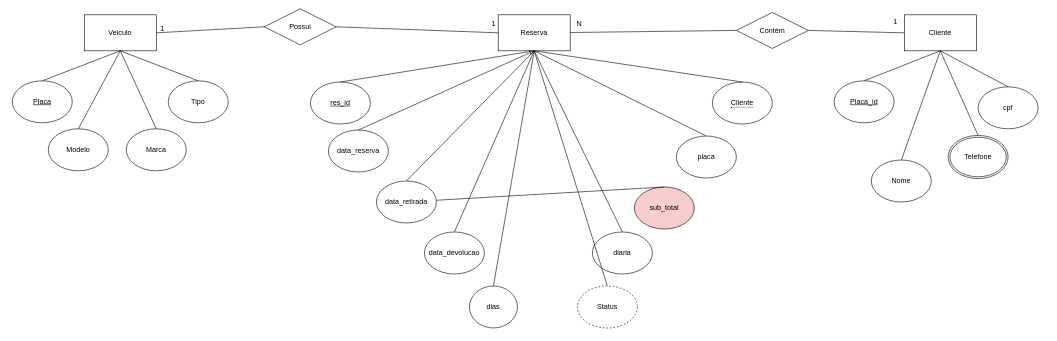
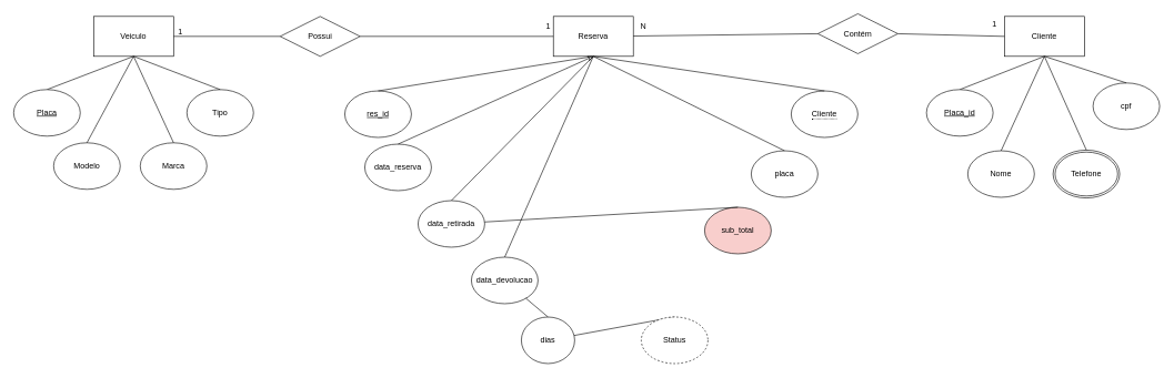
  <mxCell id="0" />
  <mxCell id="1" parent="0" />
  <mxCell id="2" value="Veiculo" style="rounded=0;whiteSpace=wrap;html=1;" vertex="1" parent="1"><mxGeometry x="140" y="24" width="120" height="60" as="geometry" /></mxCell>
  <mxCell id="3" style="rounded=0;orthogonalLoop=1;jettySize=auto;html=1;entryX=0.5;entryY=1;entryDx=0;entryDy=0;endArrow=none;endFill=0;exitX=0.5;exitY=0;exitDx=0;exitDy=0;" edge="1" parent="1" source="4" target="2"><mxGeometry relative="1" as="geometry" /></mxCell>
  <mxCell id="4" value="Placa" style="ellipse;whiteSpace=wrap;html=1;align=center;fontStyle=4;" vertex="1" parent="1"><mxGeometry x="20" y="134" width="100" height="70" as="geometry" /></mxCell>
  <mxCell id="5" value="Modelo" style="ellipse;whiteSpace=wrap;html=1;" vertex="1" parent="1"><mxGeometry x="80" y="214" width="100" height="70" as="geometry" /></mxCell>
  <mxCell id="6" value="Marca" style="ellipse;whiteSpace=wrap;html=1;" vertex="1" parent="1"><mxGeometry x="210" y="214" width="100" height="70" as="geometry" /></mxCell>
  <mxCell id="7" value="Tipo" style="ellipse;whiteSpace=wrap;html=1;" vertex="1" parent="1"><mxGeometry x="280" y="134" width="100" height="70" as="geometry" /></mxCell>
  <mxCell id="8" style="rounded=0;orthogonalLoop=1;jettySize=auto;html=1;endArrow=none;endFill=0;exitX=0.5;exitY=0;exitDx=0;exitDy=0;entryX=0.5;entryY=1;entryDx=0;entryDy=0;" edge="1" parent="1" source="5" target="2"><mxGeometry relative="1" as="geometry"><mxPoint x="80" y="154" as="sourcePoint" /><mxPoint x="200" y="94" as="targetPoint" /></mxGeometry></mxCell>
  <mxCell id="9" style="rounded=0;orthogonalLoop=1;jettySize=auto;html=1;endArrow=none;endFill=0;exitX=0.5;exitY=0;exitDx=0;exitDy=0;entryX=0.5;entryY=1;entryDx=0;entryDy=0;" edge="1" parent="1" source="6" target="2"><mxGeometry relative="1" as="geometry"><mxPoint x="150" y="224" as="sourcePoint" /><mxPoint x="210" y="104" as="targetPoint" /></mxGeometry></mxCell>
  <mxCell id="10" style="rounded=0;orthogonalLoop=1;jettySize=auto;html=1;endArrow=none;endFill=0;exitX=0.5;exitY=0;exitDx=0;exitDy=0;entryX=0.5;entryY=1;entryDx=0;entryDy=0;" edge="1" parent="1" source="7" target="2"><mxGeometry relative="1" as="geometry"><mxPoint x="270" y="224" as="sourcePoint" /><mxPoint x="200" y="94" as="targetPoint" /></mxGeometry></mxCell>
  <mxCell id="11" style="rounded=0;orthogonalLoop=1;jettySize=auto;html=1;endArrow=none;endFill=0;entryX=1;entryY=0.5;entryDx=0;entryDy=0;exitX=0;exitY=0.5;exitDx=0;exitDy=0;" edge="1" parent="1" source="22" target="2"><mxGeometry relative="1" as="geometry"><mxPoint x="450" y="64" as="sourcePoint" /><mxPoint x="210" y="104" as="targetPoint" /></mxGeometry></mxCell>
  <mxCell id="12" value="Cliente" style="rounded=0;whiteSpace=wrap;html=1;" vertex="1" parent="1"><mxGeometry x="1507" y="24" width="120" height="60" as="geometry" /></mxCell>
  <mxCell id="13" value="Reserva" style="rounded=0;whiteSpace=wrap;html=1;" vertex="1" parent="1"><mxGeometry x="830" y="24" width="120" height="60" as="geometry" /></mxCell>
  <mxCell id="14" value="1" style="text;html=1;align=center;verticalAlign=middle;resizable=0;points=[];autosize=1;strokeColor=none;fillColor=none;" vertex="1" parent="1"><mxGeometry x="255" y="32" width="30" height="30" as="geometry" /></mxCell>
  <mxCell id="15" style="rounded=0;orthogonalLoop=1;jettySize=auto;html=1;entryX=0.5;entryY=1;entryDx=0;entryDy=0;endArrow=none;endFill=0;exitX=0.5;exitY=0;exitDx=0;exitDy=0;exitPerimeter=0;" edge="1" parent="1" source="16" target="12"><mxGeometry relative="1" as="geometry"><mxPoint x="1357" y="140" as="sourcePoint" /><mxPoint x="1477" y="135" as="targetPoint" /></mxGeometry></mxCell>
  <mxCell id="16" value="Placa_id" style="ellipse;whiteSpace=wrap;html=1;align=center;fontStyle=4;" vertex="1" parent="1"><mxGeometry x="1390" y="134" width="100" height="70" as="geometry" /></mxCell>
- <mxCell id="17" value="Nome" style="ellipse;whiteSpace=wrap;html=1;" vertex="1" parent="1"><mxGeometry x="1452" y="266" width="100" height="70" as="geometry" /></mxCell>
+ <mxCell id="17" value="Nome" style="ellipse;whiteSpace=wrap;html=1;" vertex="1" parent="1"><mxGeometry x="1452" y="226" width="100" height="70" as="geometry" /></mxCell>
  <mxCell id="18" style="rounded=0;orthogonalLoop=1;jettySize=auto;html=1;entryX=0.5;entryY=1;entryDx=0;entryDy=0;endArrow=none;endFill=0;exitX=0.5;exitY=0;exitDx=0;exitDy=0;" edge="1" parent="1" source="17" target="12"><mxGeometry relative="1" as="geometry"><mxPoint x="1347" y="160" as="sourcePoint" /><mxPoint x="1477" y="90" as="targetPoint" /></mxGeometry></mxCell>
- <mxCell id="19" value="cpf" style="ellipse;whiteSpace=wrap;html=1;" vertex="1" parent="1"><mxGeometry x="1630" y="144" width="100" height="70" as="geometry" /></mxCell>
+ <mxCell id="19" value="cpf" style="ellipse;whiteSpace=wrap;html=1;" vertex="1" parent="1"><mxGeometry x="1640" y="124" width="100" height="70" as="geometry" /></mxCell>
  <mxCell id="20" style="rounded=0;orthogonalLoop=1;jettySize=auto;html=1;endArrow=none;endFill=0;exitX=0.5;exitY=0;exitDx=0;exitDy=0;entryX=0.5;entryY=1;entryDx=0;entryDy=0;" edge="1" parent="1" source="19" target="12"><mxGeometry relative="1" as="geometry"><mxPoint x="1477" y="190" as="sourcePoint" /><mxPoint x="1467" y="80" as="targetPoint" /></mxGeometry></mxCell>
  <mxCell id="21" value="" style="rounded=0;orthogonalLoop=1;jettySize=auto;html=1;endArrow=none;endFill=0;entryX=1;entryY=0.5;entryDx=0;entryDy=0;exitX=0;exitY=0.5;exitDx=0;exitDy=0;" edge="1" parent="1" source="12"><mxGeometry relative="1" as="geometry"><mxPoint x="1407" y="50" as="sourcePoint" /><mxPoint x="1347" y="50" as="targetPoint" /></mxGeometry></mxCell>
- <mxCell id="22" value="Possui" style="shape=rhombus;perimeter=rhombusPerimeter;whiteSpace=wrap;html=1;align=center;" vertex="1" parent="1"><mxGeometry x="440" y="14" width="120" height="60" as="geometry" /></mxCell>
+ <mxCell id="22" value="Possui" style="shape=rhombus;perimeter=rhombusPerimeter;whiteSpace=wrap;html=1;align=center;" vertex="1" parent="1"><mxGeometry x="420" y="24" width="120" height="60" as="geometry" /></mxCell>
  <mxCell id="23" value="Contém" style="shape=rhombus;perimeter=rhombusPerimeter;whiteSpace=wrap;html=1;align=center;" vertex="1" parent="1"><mxGeometry x="1227" y="20" width="120" height="60" as="geometry" /></mxCell>
  <mxCell id="24" value="res_id" style="ellipse;whiteSpace=wrap;html=1;align=center;fontStyle=4;" vertex="1" parent="1"><mxGeometry x="517" y="136" width="100" height="70" as="geometry" /></mxCell>
  <mxCell id="25" style="rounded=0;orthogonalLoop=1;jettySize=auto;html=1;entryX=0.5;entryY=1;entryDx=0;entryDy=0;endArrow=none;endFill=0;exitX=0.5;exitY=0;exitDx=0;exitDy=0;" edge="1" parent="1" source="24" target="13"><mxGeometry relative="1" as="geometry"><mxPoint x="937" y="156" as="sourcePoint" /><mxPoint x="1057" y="116" as="targetPoint" /></mxGeometry></mxCell>
  <mxCell id="26" value="data_reserva" style="ellipse;whiteSpace=wrap;html=1;" vertex="1" parent="1"><mxGeometry x="547" y="216" width="100" height="70" as="geometry" /></mxCell>
  <mxCell id="27" style="rounded=0;orthogonalLoop=1;jettySize=auto;html=1;entryX=0.5;entryY=1;entryDx=0;entryDy=0;endArrow=classic;endFill=0;exitX=0.5;exitY=0;exitDx=0;exitDy=0;" edge="1" parent="1" source="26" target="13"><mxGeometry relative="1" as="geometry"><mxPoint x="967" y="216" as="sourcePoint" /><mxPoint x="1027" y="96" as="targetPoint" /></mxGeometry></mxCell>
  <mxCell id="28" value="data_retirada" style="ellipse;whiteSpace=wrap;html=1;" vertex="1" parent="1"><mxGeometry x="627" y="301" width="100" height="70" as="geometry" /></mxCell>
  <mxCell id="29" value="data_devolucao" style="ellipse;whiteSpace=wrap;html=1;" vertex="1" parent="1"><mxGeometry x="707" y="386" width="100" height="70" as="geometry" /></mxCell>
  <mxCell id="30" value="dias" style="ellipse;whiteSpace=wrap;html=1;" vertex="1" parent="1"><mxGeometry x="782" y="476" width="80" height="70" as="geometry" /></mxCell>
- <mxCell id="31" value="diaria" style="ellipse;whiteSpace=wrap;html=1;" vertex="1" parent="1"><mxGeometry x="987" y="386" width="100" height="70" as="geometry" /></mxCell>
  <mxCell id="32" value="sub_total" style="ellipse;whiteSpace=wrap;html=1;fillColor=#f8cecc;" vertex="1" parent="1"><mxGeometry x="1057" y="311" width="100" height="70" as="geometry" /></mxCell>
  <mxCell id="33" value="placa" style="ellipse;whiteSpace=wrap;html=1;" vertex="1" parent="1"><mxGeometry x="1127" y="226" width="100" height="70" as="geometry" /></mxCell>
  <mxCell id="34" style="rounded=0;orthogonalLoop=1;jettySize=auto;html=1;endArrow=none;endFill=0;exitX=0.5;exitY=0;exitDx=0;exitDy=0;entryX=0.5;entryY=1;entryDx=0;entryDy=0;" edge="1" parent="1" source="28" target="13"><mxGeometry relative="1" as="geometry"><mxPoint x="877" y="226" as="sourcePoint" /><mxPoint x="777" y="186" as="targetPoint" /></mxGeometry></mxCell>
  <mxCell id="35" value="&lt;span style=&quot;border-bottom: 1px dotted&quot;&gt;Cliente&lt;/span&gt;" style="ellipse;whiteSpace=wrap;html=1;align=center;" vertex="1" parent="1"><mxGeometry x="1187" y="136" width="100" height="70" as="geometry" /></mxCell>
  <mxCell id="36" value="Telefone" style="ellipse;shape=doubleEllipse;margin=3;whiteSpace=wrap;html=1;align=center;" vertex="1" parent="1"><mxGeometry x="1580" y="225" width="100" height="72" as="geometry" /></mxCell>
  <mxCell id="37" style="rounded=0;orthogonalLoop=1;jettySize=auto;html=1;endArrow=none;endFill=0;exitX=0.5;exitY=0;exitDx=0;exitDy=0;entryX=0.5;entryY=1;entryDx=0;entryDy=0;" edge="1" parent="1" source="36" target="12"><mxGeometry relative="1" as="geometry"><mxPoint x="1407" y="225" as="sourcePoint" /><mxPoint x="1467" y="80" as="targetPoint" /></mxGeometry></mxCell>
  <mxCell id="38" style="rounded=0;orthogonalLoop=1;jettySize=auto;html=1;endArrow=none;endFill=0;exitX=0.5;exitY=0;exitDx=0;exitDy=0;" edge="1" parent="1" source="29"><mxGeometry relative="1" as="geometry"><mxPoint x="687" y="311" as="sourcePoint" /><mxPoint x="890" y="84" as="targetPoint" /></mxGeometry></mxCell>
- <mxCell id="39" style="rounded=0;orthogonalLoop=1;jettySize=auto;html=1;endArrow=none;endFill=0;exitX=0.5;exitY=0;exitDx=0;exitDy=0;entryX=0.5;entryY=1;entryDx=0;entryDy=0;" edge="1" parent="1" source="30" target="13"><mxGeometry relative="1" as="geometry"><mxPoint x="757" y="386" as="sourcePoint" /><mxPoint x="917" y="106" as="targetPoint" /></mxGeometry></mxCell>
- <mxCell id="40" style="rounded=0;orthogonalLoop=1;jettySize=auto;html=1;endArrow=none;endFill=0;exitX=0.5;exitY=0;exitDx=0;exitDy=0;entryX=0.5;entryY=1;entryDx=0;entryDy=0;" edge="1" parent="1" source="46" target="13"><mxGeometry relative="1" as="geometry"><mxPoint x="907" y="556" as="sourcePoint" /><mxPoint x="917" y="106" as="targetPoint" /></mxGeometry></mxCell>
- <mxCell id="41" style="rounded=0;orthogonalLoop=1;jettySize=auto;html=1;endArrow=none;endFill=0;exitX=0.5;exitY=0;exitDx=0;exitDy=0;entryX=0.5;entryY=1;entryDx=0;entryDy=0;" edge="1" parent="1" source="31" target="13"><mxGeometry relative="1" as="geometry"><mxPoint x="917" y="566" as="sourcePoint" /><mxPoint x="917" y="106" as="targetPoint" /></mxGeometry></mxCell>
+ <mxCell id="39" style="rounded=0;orthogonalLoop=1;jettySize=auto;html=1;endArrow=none;endFill=0;exitX=0.5;exitY=0;exitDx=0;exitDy=0;" edge="1" parent="1" source="30" target="29"><mxGeometry relative="1" as="geometry"><mxPoint x="757" y="386" as="sourcePoint" /><mxPoint x="917" y="106" as="targetPoint" /></mxGeometry></mxCell>
+ <mxCell id="40" style="rounded=0;orthogonalLoop=1;jettySize=auto;html=1;endArrow=none;endFill=0;exitX=0.5;exitY=0;exitDx=0;exitDy=0;" edge="1" parent="1" source="46" target="30"><mxGeometry relative="1" as="geometry"><mxPoint x="907" y="556" as="sourcePoint" /><mxPoint x="917" y="106" as="targetPoint" /></mxGeometry></mxCell>
  <mxCell id="42" style="rounded=0;orthogonalLoop=1;jettySize=auto;html=1;endArrow=none;endFill=0;exitX=0.5;exitY=0;exitDx=0;exitDy=0;" edge="1" parent="1" source="32" target="28"><mxGeometry relative="1" as="geometry"><mxPoint x="1007" y="476" as="sourcePoint" /><mxPoint x="917" y="106" as="targetPoint" /></mxGeometry></mxCell>
  <mxCell id="43" style="rounded=0;orthogonalLoop=1;jettySize=auto;html=1;endArrow=none;endFill=0;exitX=0.5;exitY=0;exitDx=0;exitDy=0;entryX=0.5;entryY=1;entryDx=0;entryDy=0;" edge="1" parent="1" source="33" target="13"><mxGeometry relative="1" as="geometry"><mxPoint x="1047" y="386" as="sourcePoint" /><mxPoint x="917" y="106" as="targetPoint" /></mxGeometry></mxCell>
  <mxCell id="44" style="rounded=0;orthogonalLoop=1;jettySize=auto;html=1;endArrow=none;endFill=0;exitX=0.5;exitY=0;exitDx=0;exitDy=0;entryX=0.5;entryY=1;entryDx=0;entryDy=0;" edge="1" parent="1" source="35" target="13"><mxGeometry relative="1" as="geometry"><mxPoint x="1107" y="296" as="sourcePoint" /><mxPoint x="907" y="96" as="targetPoint" /></mxGeometry></mxCell>
  <mxCell id="45" value="1" style="text;html=1;align=center;verticalAlign=middle;resizable=0;points=[];autosize=1;strokeColor=none;fillColor=none;" vertex="1" parent="1"><mxGeometry x="807" y="24" width="30" height="30" as="geometry" /></mxCell>
  <mxCell id="46" value="Status" style="ellipse;whiteSpace=wrap;html=1;align=center;dashed=1;" vertex="1" parent="1"><mxGeometry x="962" y="476" width="100" height="70" as="geometry" /></mxCell>
  <mxCell id="47" style="rounded=0;orthogonalLoop=1;jettySize=auto;html=1;endArrow=none;endFill=0;entryX=1;entryY=0.5;entryDx=0;entryDy=0;exitX=0;exitY=0.5;exitDx=0;exitDy=0;" edge="1" parent="1" source="13" target="22"><mxGeometry relative="1" as="geometry"><mxPoint x="730" y="50" as="sourcePoint" /><mxPoint x="530" y="62" as="targetPoint" /></mxGeometry></mxCell>
  <mxCell id="48" value="" style="rounded=0;orthogonalLoop=1;jettySize=auto;html=1;endArrow=none;endFill=0;entryX=1;entryY=0.5;entryDx=0;entryDy=0;exitX=0;exitY=0.5;exitDx=0;exitDy=0;" edge="1" parent="1" source="23"><mxGeometry relative="1" as="geometry"><mxPoint x="1085" y="53.5" as="sourcePoint" /><mxPoint x="950" y="53.5" as="targetPoint" /></mxGeometry></mxCell>
  <mxCell id="49" value="N" style="text;html=1;align=center;verticalAlign=middle;resizable=0;points=[];autosize=1;strokeColor=none;fillColor=none;" vertex="1" parent="1"><mxGeometry x="950" y="24" width="30" height="30" as="geometry" /></mxCell>
  <mxCell id="50" value="1" style="text;html=1;align=center;verticalAlign=middle;resizable=0;points=[];autosize=1;strokeColor=none;fillColor=none;" vertex="1" parent="1"><mxGeometry x="1477" y="20" width="30" height="30" as="geometry" /></mxCell>
